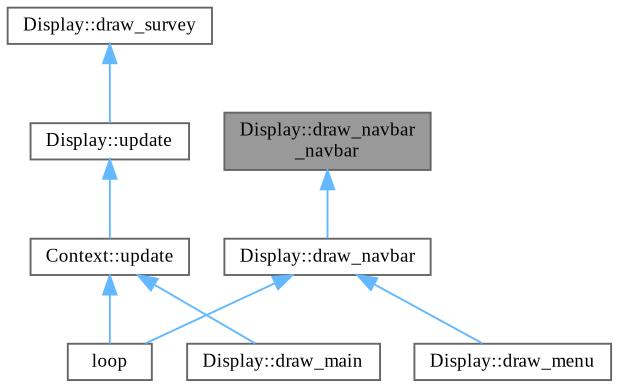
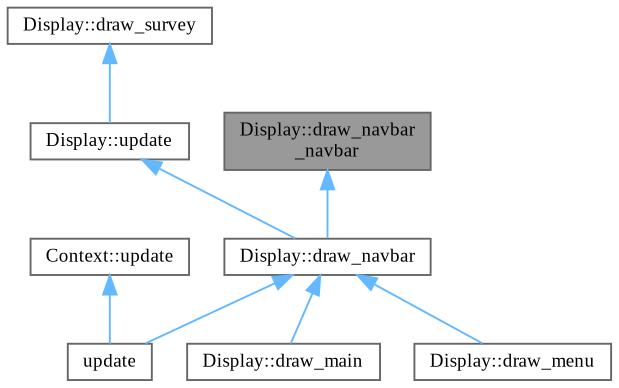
  digraph {
    fontname="Liberation Serif"
    rankdir=TB
    node [color=grey40 fillcolor=white fontname="Liberation Serif" fontsize=10 shape=box style=filled]
    edge [color=steelblue1 dir=back fontname="Liberation Serif" fontsize=10 labelfontname=Helvetica labelfontsize=10 style=solid]
    n1 [color=gray40 fillcolor=grey60 fontcolor=black height=0.2 label="Display::draw_navbar\l_navbar" width=0.4]
    n2 [height=0.2 label="Display::draw_navbar" width=0.4]
    n3 [height=0.2 label="Display::draw_main" width=0.4]
    n4 [height=0.2 label="Display::draw_menu" width=0.4]
-   n5 [height=0.2 label=loop width=0.4]
+   n5 [height=0.2 label=update width=0.4]
    n6 [height=0.2 label="Display::draw_survey" width=0.4]
    n7 [height=0.2 label="Display::update" width=0.4]
    n8 [height=0.2 label="Context::update" width=0.4]
    n1 -> n2
-   n8 -> n3
+   n2 -> n3
    n2 -> n4
    n2 -> n5
    n6 -> n7
-   n7 -> n8
+   n7 -> n2
    n8 -> n5
  }
